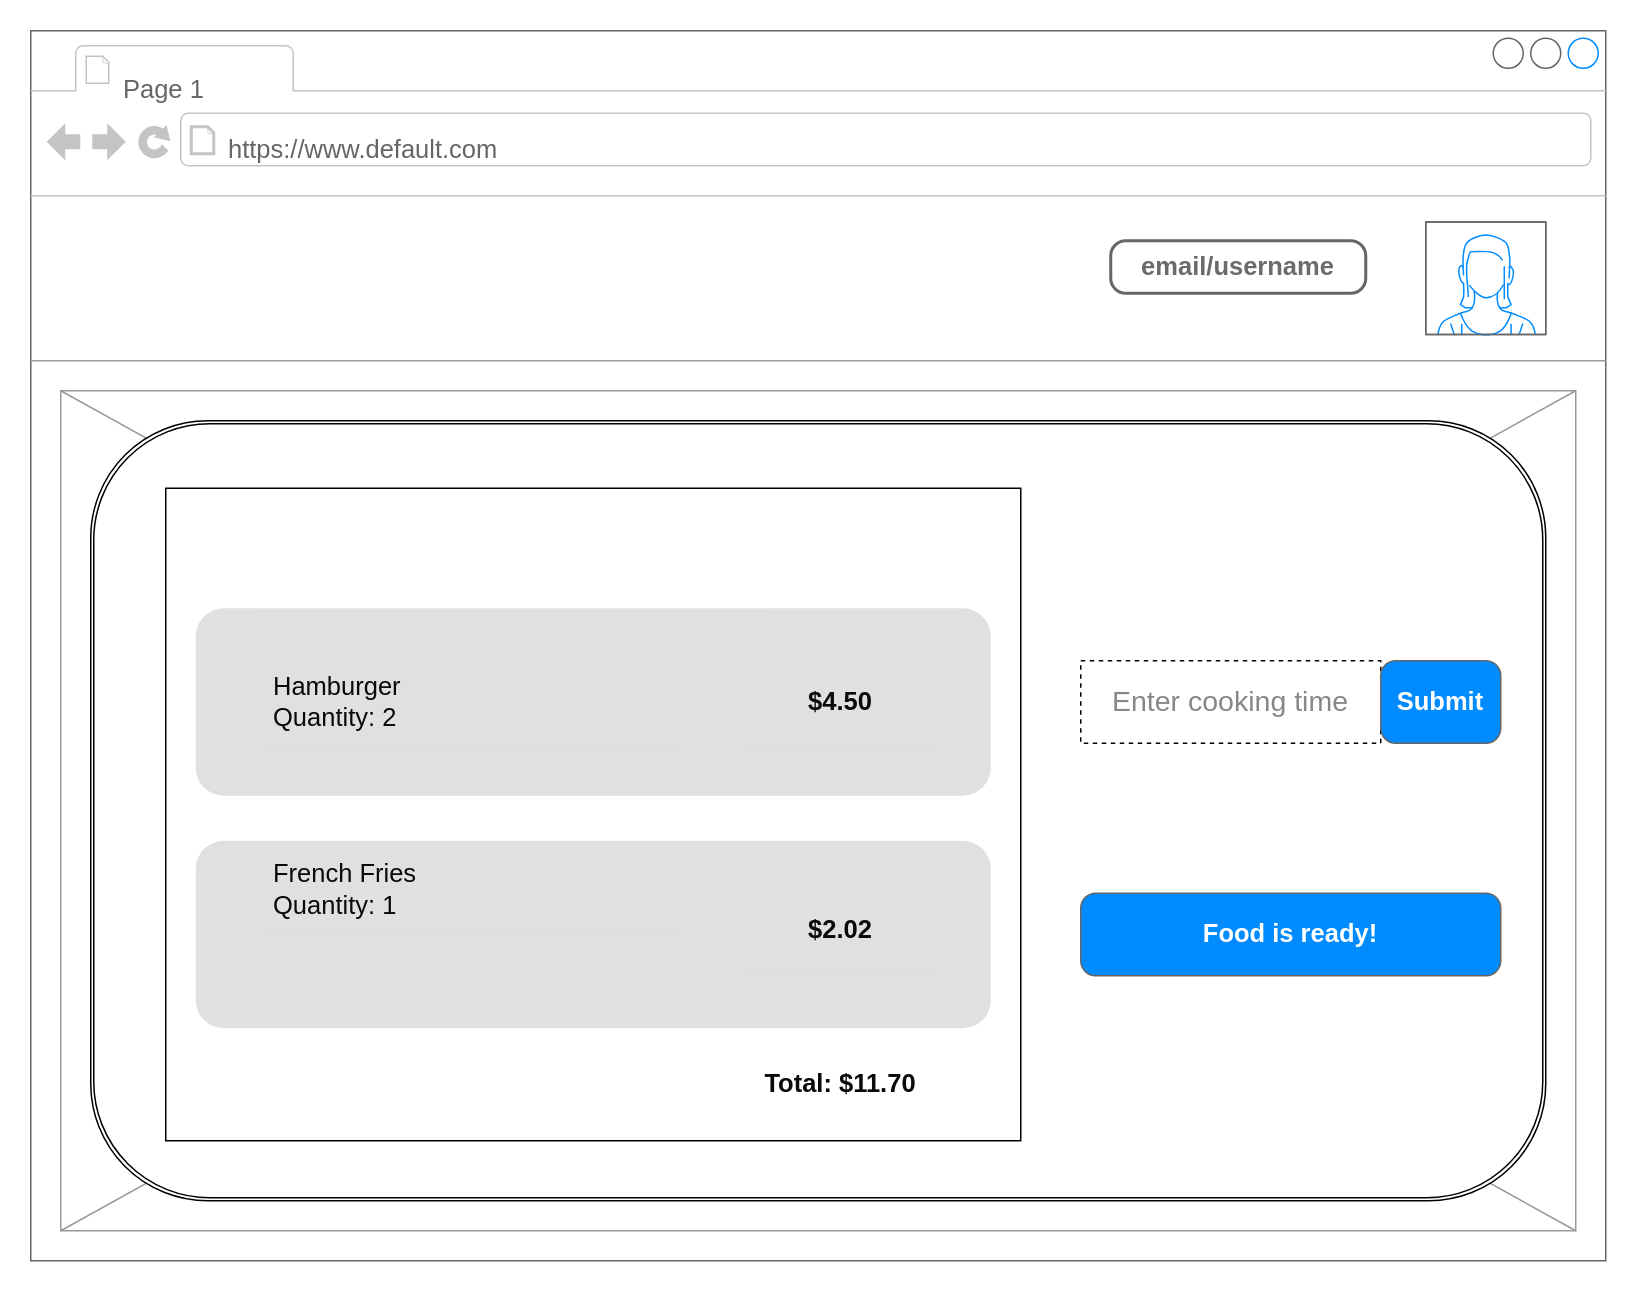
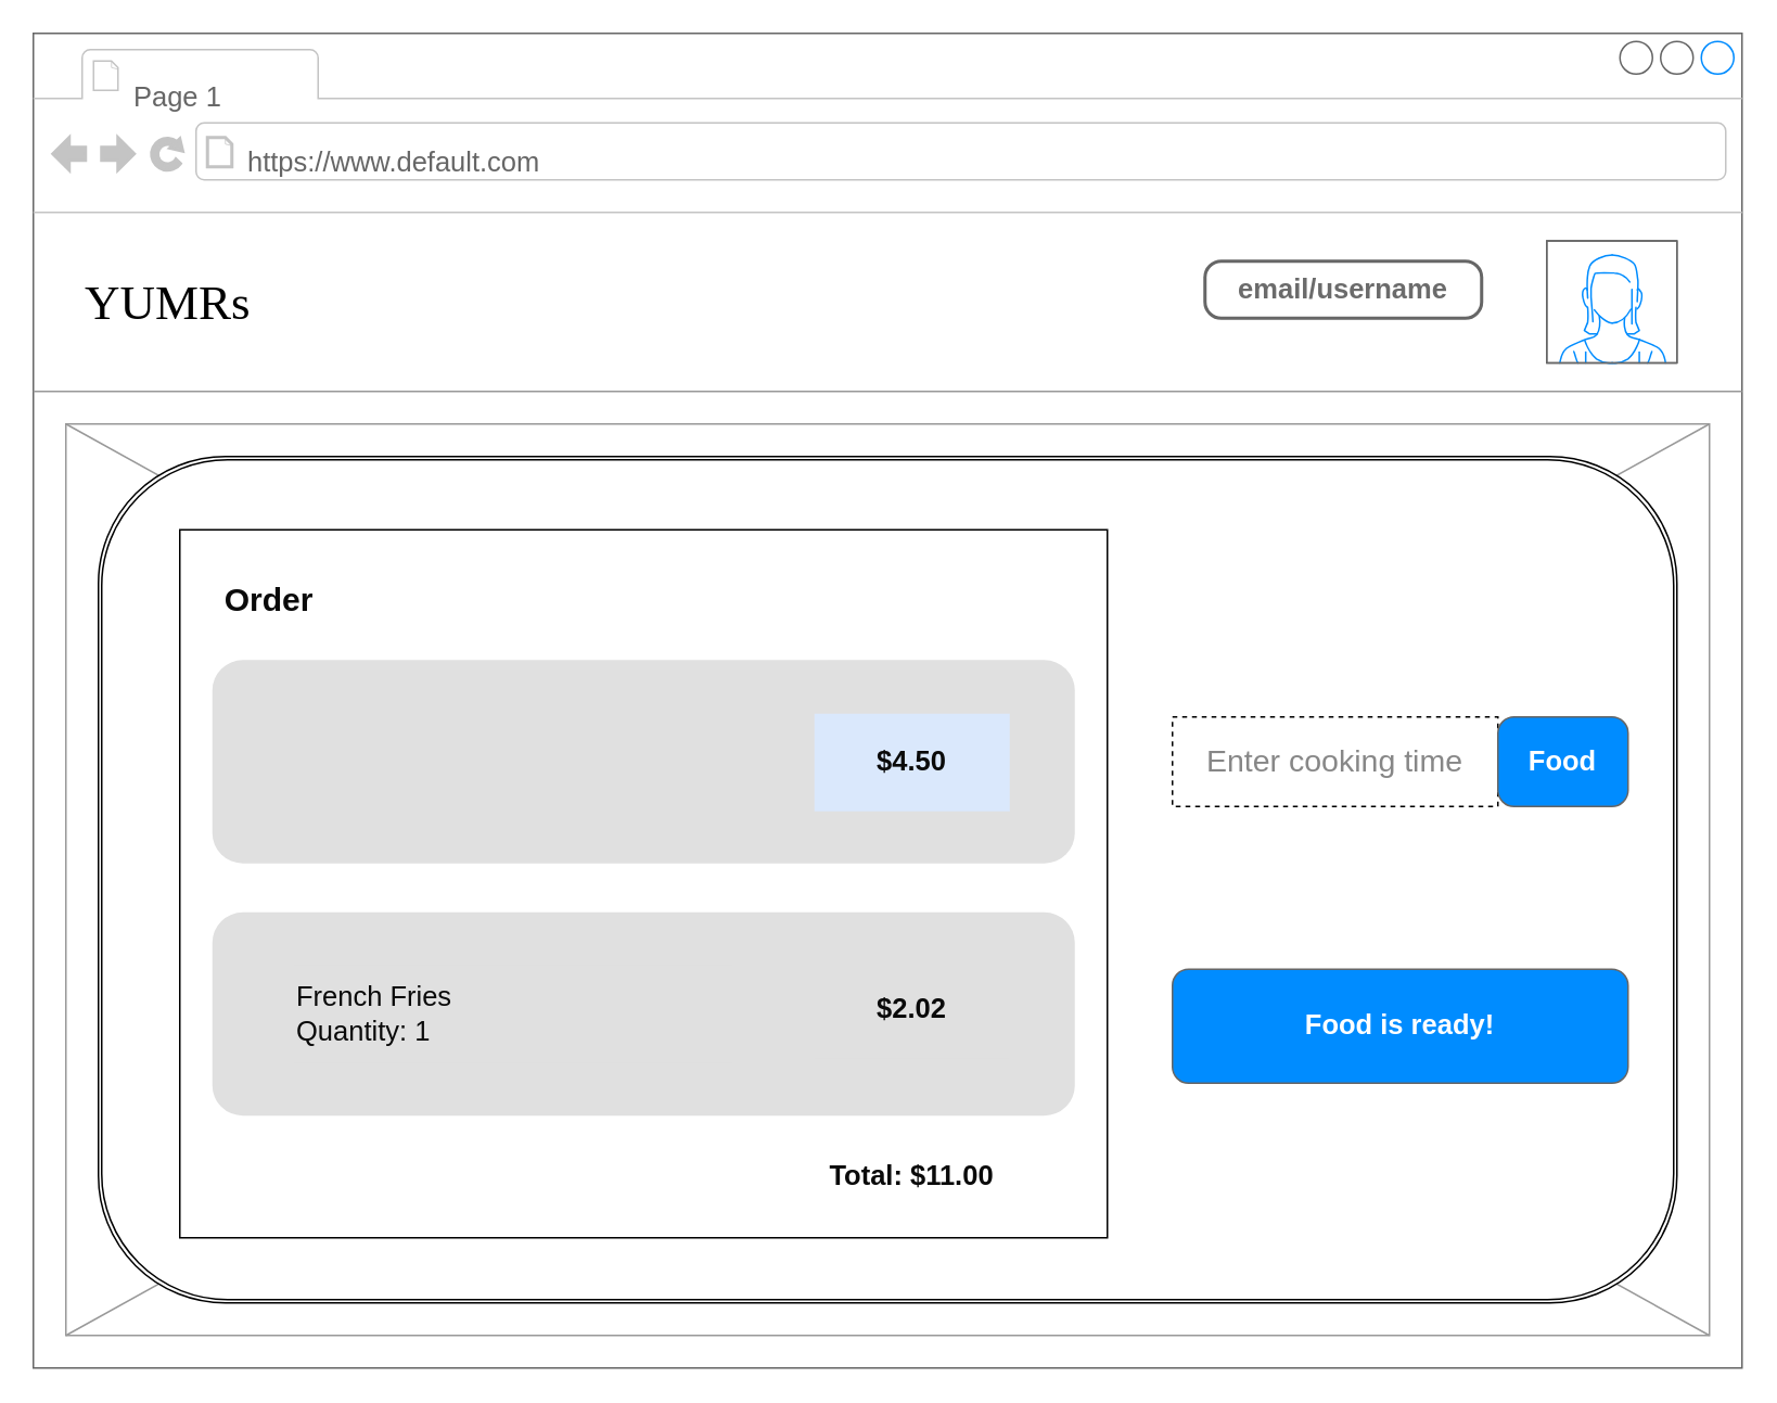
  <mxCell id="0" />
  <mxCell id="1" parent="0" />
  <mxCell id="2" value="" style="strokeWidth=1;shadow=0;dashed=0;align=center;html=1;shape=mxgraph.mockup.containers.browserWindow;rSize=0;strokeColor=#666666;mainText=,;recursiveResize=0;rounded=0;labelBackgroundColor=none;fontFamily=Verdana;fontSize=12;fillColor=#FFFFFF;" parent="1" vertex="1"><mxGeometry x="20" y="20" width="1050" height="820" as="geometry" /></mxCell>
  <mxCell id="3" value="Page 1" style="strokeWidth=1;shadow=0;dashed=0;align=center;html=1;shape=mxgraph.mockup.containers.anchor;fontSize=17;fontColor=#666666;align=left;" parent="2" vertex="1"><mxGeometry x="60" y="27" width="110" height="26" as="geometry" /></mxCell>
  <mxCell id="4" value="https://www.default.com" style="strokeWidth=1;shadow=0;dashed=0;align=center;html=1;shape=mxgraph.mockup.containers.anchor;rSize=0;fontSize=17;fontColor=#666666;align=left;" parent="2" vertex="1"><mxGeometry x="130" y="60" width="395" height="40" as="geometry" /></mxCell>
+ <mxCell id="5" value="YUMRs" style="text;html=1;points=[];align=left;verticalAlign=top;spacingTop=-4;fontSize=30;fontFamily=Verdana" parent="2" vertex="1"><mxGeometry x="30" y="145" width="340" height="40" as="geometry" /></mxCell>
  <mxCell id="6" value="" style="verticalLabelPosition=bottom;shadow=0;dashed=0;align=center;html=1;verticalAlign=top;strokeWidth=1;shape=mxgraph.mockup.markup.line;strokeColor=#999999;rounded=0;labelBackgroundColor=none;fillColor=#ffffff;fontFamily=Verdana;fontSize=12;fontColor=#000000;" parent="2" vertex="1"><mxGeometry y="210" width="1050" height="20" as="geometry" /></mxCell>
  <mxCell id="7" value="" style="verticalLabelPosition=bottom;shadow=0;dashed=0;align=center;html=1;verticalAlign=top;strokeWidth=1;shape=mxgraph.mockup.graphics.simpleIcon;strokeColor=#999999;" vertex="1" parent="2"><mxGeometry x="20" y="240" width="1010" height="560" as="geometry" /></mxCell>
  <mxCell id="8" value="" style="shape=ext;double=1;rounded=1;whiteSpace=wrap;html=1;" vertex="1" parent="2"><mxGeometry x="40" y="260" width="970" height="520" as="geometry" /></mxCell>
  <mxCell id="9" value="" style="verticalLabelPosition=bottom;shadow=0;dashed=0;align=center;html=1;verticalAlign=top;strokeWidth=1;shape=mxgraph.mockup.containers.userFemale;strokeColor=#666666;strokeColor2=#008cff;" vertex="1" parent="2"><mxGeometry x="930" y="127.5" width="80" height="75" as="geometry" /></mxCell>
- <mxCell id="10" value="Food is ready!" style="strokeWidth=1;shadow=0;dashed=0;align=center;html=1;shape=mxgraph.mockup.buttons.button;strokeColor=#666666;fontColor=#ffffff;mainText=;buttonStyle=round;fontSize=17;fontStyle=1;fillColor=#008cff;whiteSpace=wrap;" vertex="1" parent="2"><mxGeometry x="700" y="575" width="280" height="55" as="geometry" /></mxCell>
+ <mxCell id="10" value="Food is ready!" style="strokeWidth=1;shadow=0;dashed=0;align=center;html=1;shape=mxgraph.mockup.buttons.button;strokeColor=#666666;fontColor=#ffffff;mainText=;buttonStyle=round;fontSize=17;fontStyle=1;fillColor=#008cff;whiteSpace=wrap;" vertex="1" parent="2"><mxGeometry x="700" y="575" width="280" height="70" as="geometry" /></mxCell>
  <mxCell id="11" value="&lt;font style=&quot;font-size: 19px&quot; color=&quot;#878787&quot;&gt;Enter cooking time&lt;/font&gt;" style="rounded=0;whiteSpace=wrap;html=1;dashed=1;" vertex="1" parent="2"><mxGeometry x="700" y="420" width="200" height="55" as="geometry" /></mxCell>
- <mxCell id="12" value="Submit" style="strokeWidth=1;shadow=0;dashed=0;align=center;html=1;shape=mxgraph.mockup.buttons.button;strokeColor=#666666;fontColor=#ffffff;mainText=;buttonStyle=round;fontSize=17;fontStyle=1;fillColor=#008cff;whiteSpace=wrap;" vertex="1" parent="2"><mxGeometry x="900" y="420" width="80" height="55" as="geometry" /></mxCell>
+ <mxCell id="12" value="Food" style="strokeWidth=1;shadow=0;dashed=0;align=center;html=1;shape=mxgraph.mockup.buttons.button;strokeColor=#666666;fontColor=#ffffff;mainText=;buttonStyle=round;fontSize=17;fontStyle=1;fillColor=#008cff;whiteSpace=wrap;" vertex="1" parent="2"><mxGeometry x="900" y="420" width="80" height="55" as="geometry" /></mxCell>
  <mxCell id="13" value="" style="rounded=0;whiteSpace=wrap;html=1;fontSize=25;fontColor=#0A0A0A;fillColor=#FFFFFF;" vertex="1" parent="2"><mxGeometry x="90" y="305" width="570" height="435" as="geometry" /></mxCell>
+ <mxCell id="14" value="&lt;font size=&quot;1&quot;&gt;&lt;b style=&quot;font-size: 20px&quot;&gt;Order&lt;/b&gt;&lt;/font&gt;" style="rounded=0;whiteSpace=wrap;html=1;fontSize=25;fontColor=#0A0A0A;fillColor=#FFFFFF;strokeColor=none;" vertex="1" parent="2"><mxGeometry x="95" y="315" width="100" height="60" as="geometry" /></mxCell>
  <mxCell id="15" value="" style="rounded=1;whiteSpace=wrap;html=1;fontSize=22;fontColor=#0A0A0A;fillColor=#E0E0E0;strokeColor=none;" vertex="1" parent="2"><mxGeometry x="110" y="385" width="530" height="125" as="geometry" /></mxCell>
  <mxCell id="16" value="" style="rounded=1;whiteSpace=wrap;html=1;fontSize=22;fontColor=#0A0A0A;fillColor=#E0E0E0;strokeColor=none;" vertex="1" parent="2"><mxGeometry x="110" y="540" width="530" height="125" as="geometry" /></mxCell>
- <mxCell id="17" value="Hamburger&lt;br&gt;Quantity: 2" style="rounded=0;whiteSpace=wrap;html=1;fontSize=17;fontColor=#0A0A0A;fillColor=#E0E0E0;align=left;strokeColor=none;" vertex="1" parent="2"><mxGeometry x="160" y="418" width="270" height="60" as="geometry" /></mxCell>
- <mxCell id="18" value="French Fries&lt;br&gt;Quantity: 1" style="rounded=0;whiteSpace=wrap;html=1;fontSize=17;fontColor=#0A0A0A;fillColor=#E0E0E0;align=left;strokeColor=none;" vertex="1" parent="2"><mxGeometry x="160" y="542.5" width="270" height="60" as="geometry" /></mxCell>
- <mxCell id="19" value="&lt;b&gt;$4.50&lt;/b&gt;" style="rounded=0;whiteSpace=wrap;html=1;fontSize=17;fontColor=#0A0A0A;fillColor=#E0E0E0;strokeColor=none;" vertex="1" parent="2"><mxGeometry x="480" y="418" width="120" height="60" as="geometry" /></mxCell>
+ <mxCell id="18" value="French Fries&lt;br&gt;Quantity: 1" style="rounded=0;whiteSpace=wrap;html=1;fontSize=17;fontColor=#0A0A0A;fillColor=#E0E0E0;align=left;strokeColor=none;" vertex="1" parent="2"><mxGeometry x="160" y="572.5" width="270" height="60" as="geometry" /></mxCell>
+ <mxCell id="19" value="&lt;b&gt;$4.50&lt;/b&gt;" style="rounded=0;whiteSpace=wrap;html=1;fontSize=17;fontColor=#0A0A0A;fillColor=#dae8fc;strokeColor=none;" vertex="1" parent="2"><mxGeometry x="480" y="418" width="120" height="60" as="geometry" /></mxCell>
  <mxCell id="20" value="&lt;b&gt;$2.02&lt;/b&gt;" style="rounded=0;whiteSpace=wrap;html=1;fontSize=17;fontColor=#0A0A0A;fillColor=#E0E0E0;strokeColor=none;" vertex="1" parent="2"><mxGeometry x="480" y="570" width="120" height="60" as="geometry" /></mxCell>
- <mxCell id="21" value="&lt;b&gt;Total: $11.70&lt;/b&gt;" style="rounded=0;whiteSpace=wrap;html=1;fontSize=17;fontColor=#0A0A0A;fillColor=none;strokeColor=none;" vertex="1" parent="2"><mxGeometry x="460" y="680" width="160" height="45" as="geometry" /></mxCell>
+ <mxCell id="21" value="&lt;b&gt;Total: $11.00&lt;/b&gt;" style="rounded=0;whiteSpace=wrap;html=1;fontSize=17;fontColor=#0A0A0A;fillColor=none;strokeColor=none;" vertex="1" parent="2"><mxGeometry x="460" y="680" width="160" height="45" as="geometry" /></mxCell>
  <mxCell id="22" value="&lt;font color=&quot;#6b6b6b&quot;&gt;email/username&lt;/font&gt;" style="strokeWidth=2;shadow=0;dashed=0;align=center;html=1;shape=mxgraph.mockup.buttons.button;strokeColor=#666666;fontColor=#ffffff;mainText=;buttonStyle=round;fontSize=17;fontStyle=1;fillColor=none;whiteSpace=wrap;" vertex="1" parent="2"><mxGeometry x="720" y="140" width="170" height="35" as="geometry" /></mxCell>
